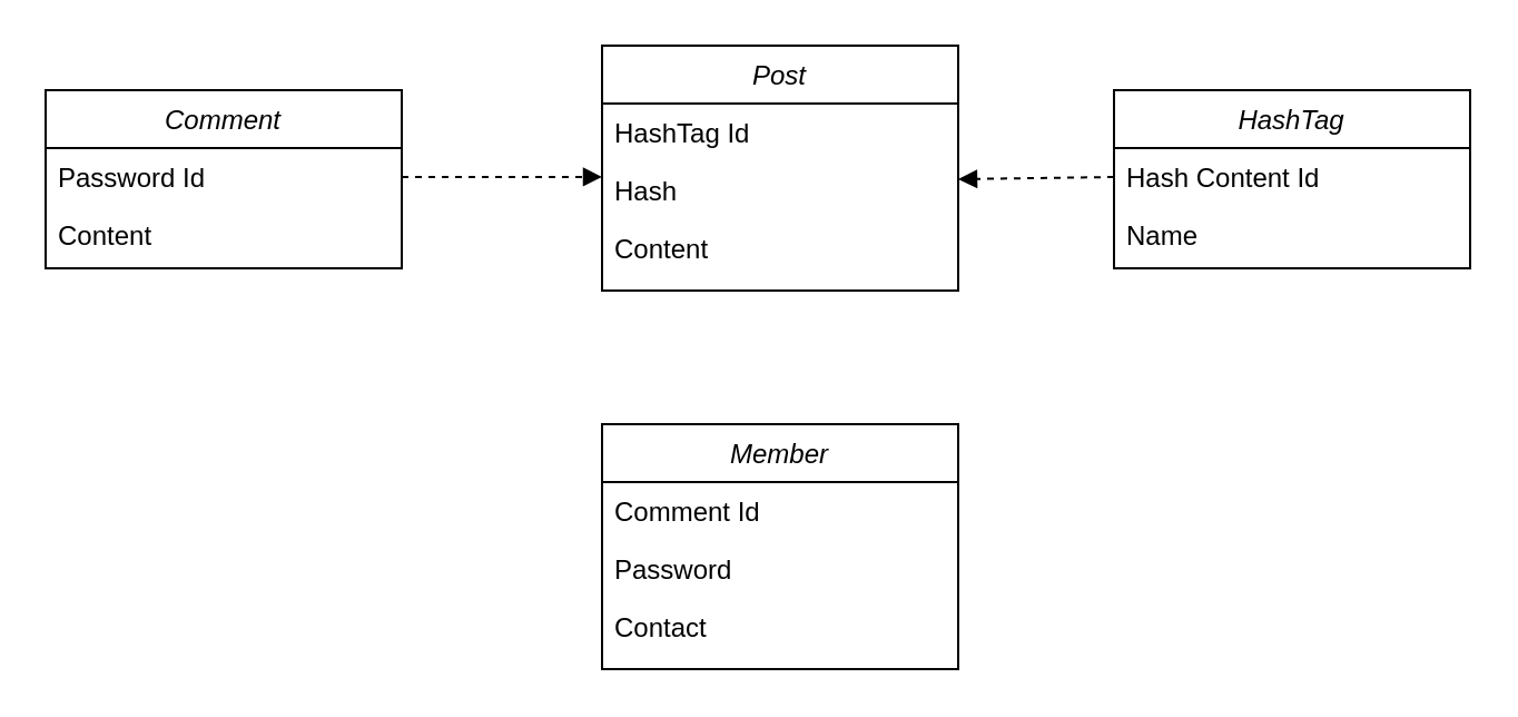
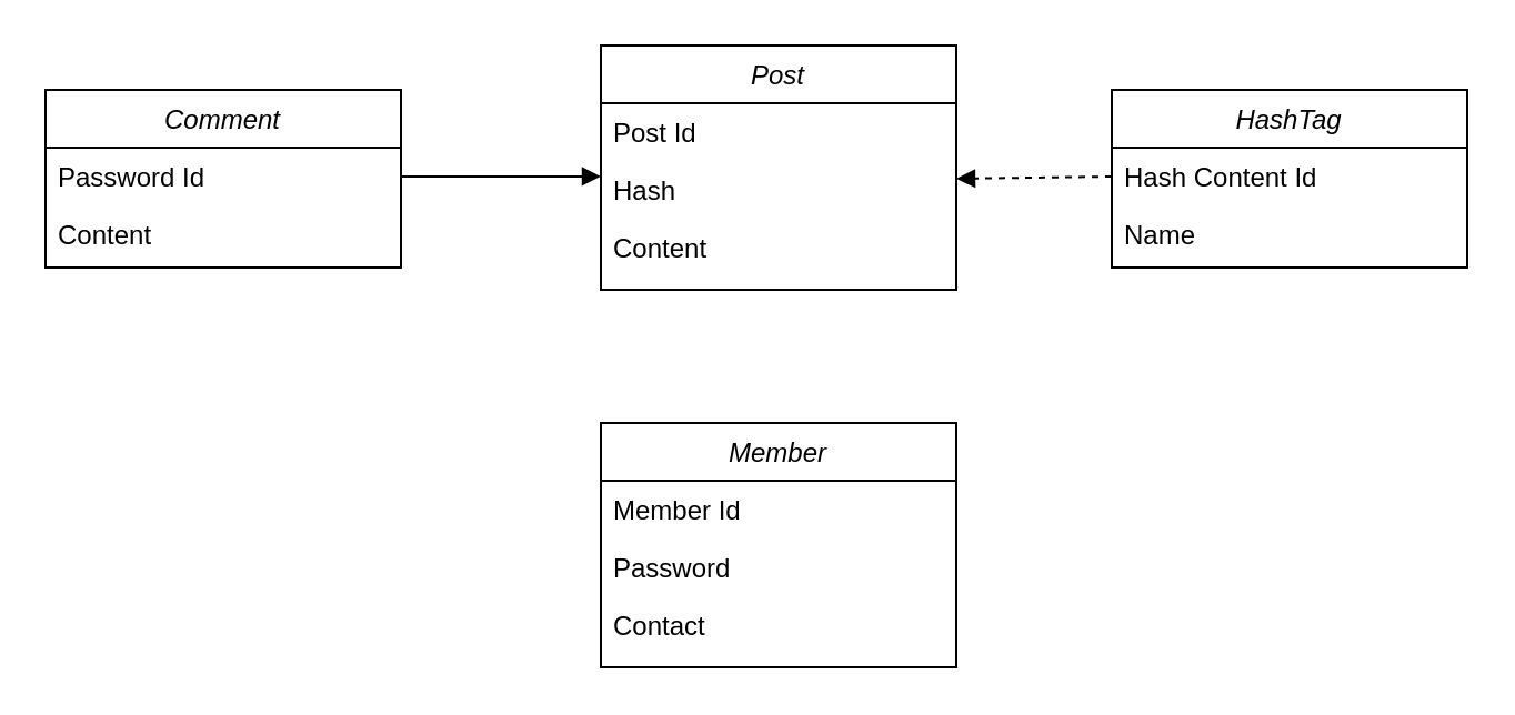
  <mxCell id="0" />
  <mxCell id="1" parent="0" />
  <mxCell id="2" value="Post" style="swimlane;fontStyle=2;align=center;verticalAlign=top;childLayout=stackLayout;horizontal=1;startSize=26;horizontalStack=0;resizeParent=1;resizeLast=0;collapsible=1;marginBottom=0;rounded=0;shadow=0;strokeWidth=1;" parent="1" vertex="1"><mxGeometry x="270" y="20" width="160" height="110" as="geometry"><mxRectangle x="230" y="140" width="160" height="26" as="alternateBounds" /></mxGeometry></mxCell>
- <mxCell id="3" value="HashTag Id" style="text;align=left;verticalAlign=top;spacingLeft=4;spacingRight=4;overflow=hidden;rotatable=0;points=[[0,0.5],[1,0.5]];portConstraint=eastwest;" parent="2" vertex="1"><mxGeometry y="26" width="160" height="26" as="geometry" /></mxCell>
+ <mxCell id="3" value="Post Id" style="text;align=left;verticalAlign=top;spacingLeft=4;spacingRight=4;overflow=hidden;rotatable=0;points=[[0,0.5],[1,0.5]];portConstraint=eastwest;" parent="2" vertex="1"><mxGeometry y="26" width="160" height="26" as="geometry" /></mxCell>
  <mxCell id="4" value="Hash" style="text;align=left;verticalAlign=top;spacingLeft=4;spacingRight=4;overflow=hidden;rotatable=0;points=[[0,0.5],[1,0.5]];portConstraint=eastwest;rounded=0;shadow=0;html=0;" parent="2" vertex="1"><mxGeometry y="52" width="160" height="26" as="geometry" /></mxCell>
  <mxCell id="5" value="Content" style="text;align=left;verticalAlign=top;spacingLeft=4;spacingRight=4;overflow=hidden;rotatable=0;points=[[0,0.5],[1,0.5]];portConstraint=eastwest;rounded=0;shadow=0;html=0;" parent="2" vertex="1"><mxGeometry y="78" width="160" height="26" as="geometry" /></mxCell>
  <mxCell id="6" value="HashTag" style="swimlane;fontStyle=2;align=center;verticalAlign=top;childLayout=stackLayout;horizontal=1;startSize=26;horizontalStack=0;resizeParent=1;resizeLast=0;collapsible=1;marginBottom=0;rounded=0;shadow=0;strokeWidth=1;" vertex="1" parent="1"><mxGeometry x="500" y="40" width="160" height="80" as="geometry"><mxRectangle x="230" y="140" width="160" height="26" as="alternateBounds" /></mxGeometry></mxCell>
  <mxCell id="7" value="Hash Content Id" style="text;align=left;verticalAlign=top;spacingLeft=4;spacingRight=4;overflow=hidden;rotatable=0;points=[[0,0.5],[1,0.5]];portConstraint=eastwest;" vertex="1" parent="6"><mxGeometry y="26" width="160" height="26" as="geometry" /></mxCell>
  <mxCell id="8" value="Name" style="text;align=left;verticalAlign=top;spacingLeft=4;spacingRight=4;overflow=hidden;rotatable=0;points=[[0,0.5],[1,0.5]];portConstraint=eastwest;rounded=0;shadow=0;html=0;" vertex="1" parent="6"><mxGeometry y="52" width="160" height="26" as="geometry" /></mxCell>
  <mxCell id="9" value="Comment" style="swimlane;fontStyle=2;align=center;verticalAlign=top;childLayout=stackLayout;horizontal=1;startSize=26;horizontalStack=0;resizeParent=1;resizeLast=0;collapsible=1;marginBottom=0;rounded=0;shadow=0;strokeWidth=1;" vertex="1" parent="1"><mxGeometry x="20" y="40" width="160" height="80" as="geometry"><mxRectangle x="230" y="140" width="160" height="26" as="alternateBounds" /></mxGeometry></mxCell>
  <mxCell id="10" value="Password Id" style="text;align=left;verticalAlign=top;spacingLeft=4;spacingRight=4;overflow=hidden;rotatable=0;points=[[0,0.5],[1,0.5]];portConstraint=eastwest;" vertex="1" parent="9"><mxGeometry y="26" width="160" height="26" as="geometry" /></mxCell>
  <mxCell id="11" value="Content" style="text;align=left;verticalAlign=top;spacingLeft=4;spacingRight=4;overflow=hidden;rotatable=0;points=[[0,0.5],[1,0.5]];portConstraint=eastwest;rounded=0;shadow=0;html=0;" vertex="1" parent="9"><mxGeometry y="52" width="160" height="26" as="geometry" /></mxCell>
  <mxCell id="12" value="Member" style="swimlane;fontStyle=2;align=center;verticalAlign=top;childLayout=stackLayout;horizontal=1;startSize=26;horizontalStack=0;resizeParent=1;resizeLast=0;collapsible=1;marginBottom=0;rounded=0;shadow=0;strokeWidth=1;" vertex="1" parent="1"><mxGeometry x="270" y="190" width="160" height="110" as="geometry"><mxRectangle x="230" y="140" width="160" height="26" as="alternateBounds" /></mxGeometry></mxCell>
- <mxCell id="13" value="Comment Id" style="text;align=left;verticalAlign=top;spacingLeft=4;spacingRight=4;overflow=hidden;rotatable=0;points=[[0,0.5],[1,0.5]];portConstraint=eastwest;" vertex="1" parent="12"><mxGeometry y="26" width="160" height="26" as="geometry" /></mxCell>
+ <mxCell id="13" value="Member Id" style="text;align=left;verticalAlign=top;spacingLeft=4;spacingRight=4;overflow=hidden;rotatable=0;points=[[0,0.5],[1,0.5]];portConstraint=eastwest;" vertex="1" parent="12"><mxGeometry y="26" width="160" height="26" as="geometry" /></mxCell>
  <mxCell id="14" value="Password" style="text;align=left;verticalAlign=top;spacingLeft=4;spacingRight=4;overflow=hidden;rotatable=0;points=[[0,0.5],[1,0.5]];portConstraint=eastwest;rounded=0;shadow=0;html=0;" vertex="1" parent="12"><mxGeometry y="52" width="160" height="26" as="geometry" /></mxCell>
  <mxCell id="15" value="Contact" style="text;align=left;verticalAlign=top;spacingLeft=4;spacingRight=4;overflow=hidden;rotatable=0;points=[[0,0.5],[1,0.5]];portConstraint=eastwest;rounded=0;shadow=0;html=0;" vertex="1" parent="12"><mxGeometry y="78" width="160" height="26" as="geometry" /></mxCell>
- <mxCell id="16" value="" style="endArrow=block;dashed=1;endFill=1;html=1;rounded=0;entryX=0;entryY=0.269;entryDx=0;entryDy=0;entryPerimeter=0;exitX=1;exitY=0.5;exitDx=0;exitDy=0;" edge="1" parent="1" source="10" target="4"><mxGeometry width="160" relative="1" as="geometry"><mxPoint x="210" y="130" as="sourcePoint" /><mxPoint x="180" y="85" as="targetPoint" /></mxGeometry></mxCell>
+ <mxCell id="16" value="" style="endArrow=block;dashed=0;endFill=1;html=1;rounded=0;entryX=0;entryY=0.269;entryDx=0;entryDy=0;entryPerimeter=0;exitX=1;exitY=0.5;exitDx=0;exitDy=0;" edge="1" parent="1" source="10" target="4"><mxGeometry width="160" relative="1" as="geometry"><mxPoint x="210" y="130" as="sourcePoint" /><mxPoint x="180" y="85" as="targetPoint" /></mxGeometry></mxCell>
  <mxCell id="17" value="" style="endArrow=block;dashed=1;endFill=1;html=1;rounded=0;exitX=0;exitY=0.5;exitDx=0;exitDy=0;" edge="1" parent="1" source="7"><mxGeometry width="160" relative="1" as="geometry"><mxPoint x="280" y="95" as="sourcePoint" /><mxPoint x="430" y="80" as="targetPoint" /></mxGeometry></mxCell>
